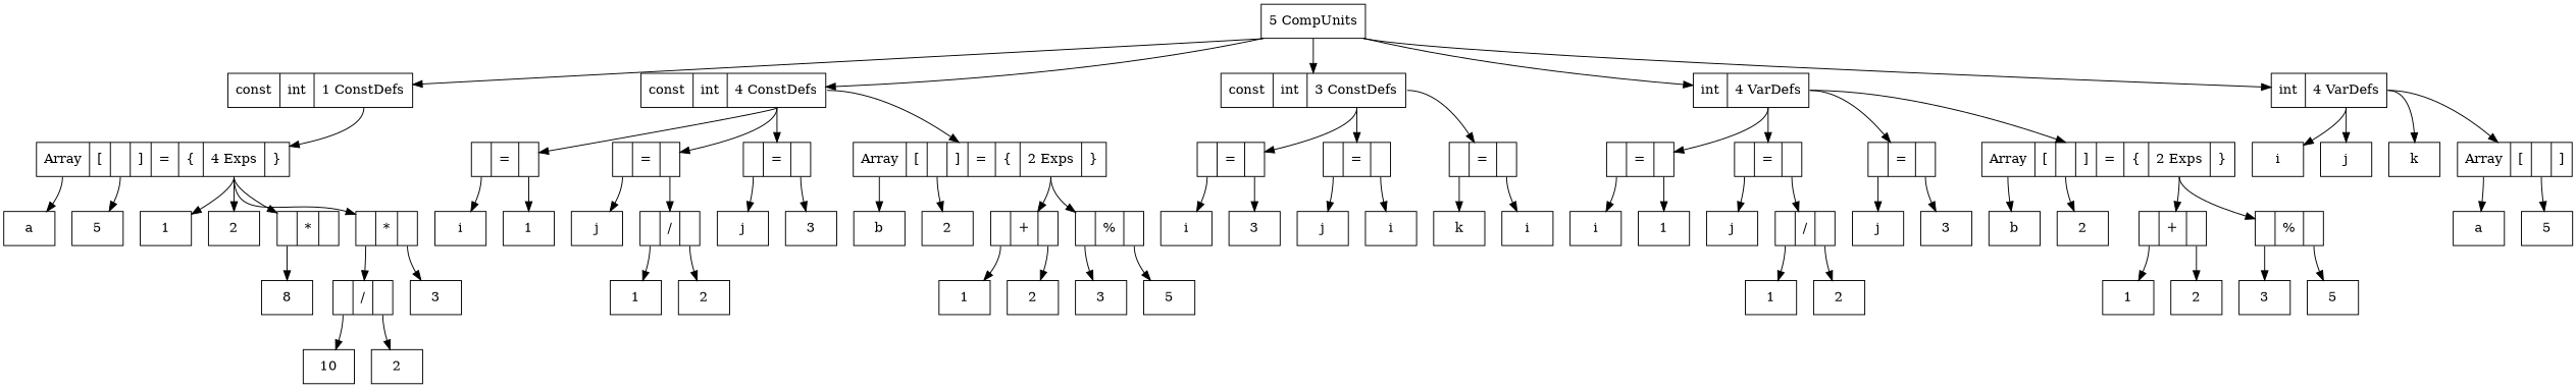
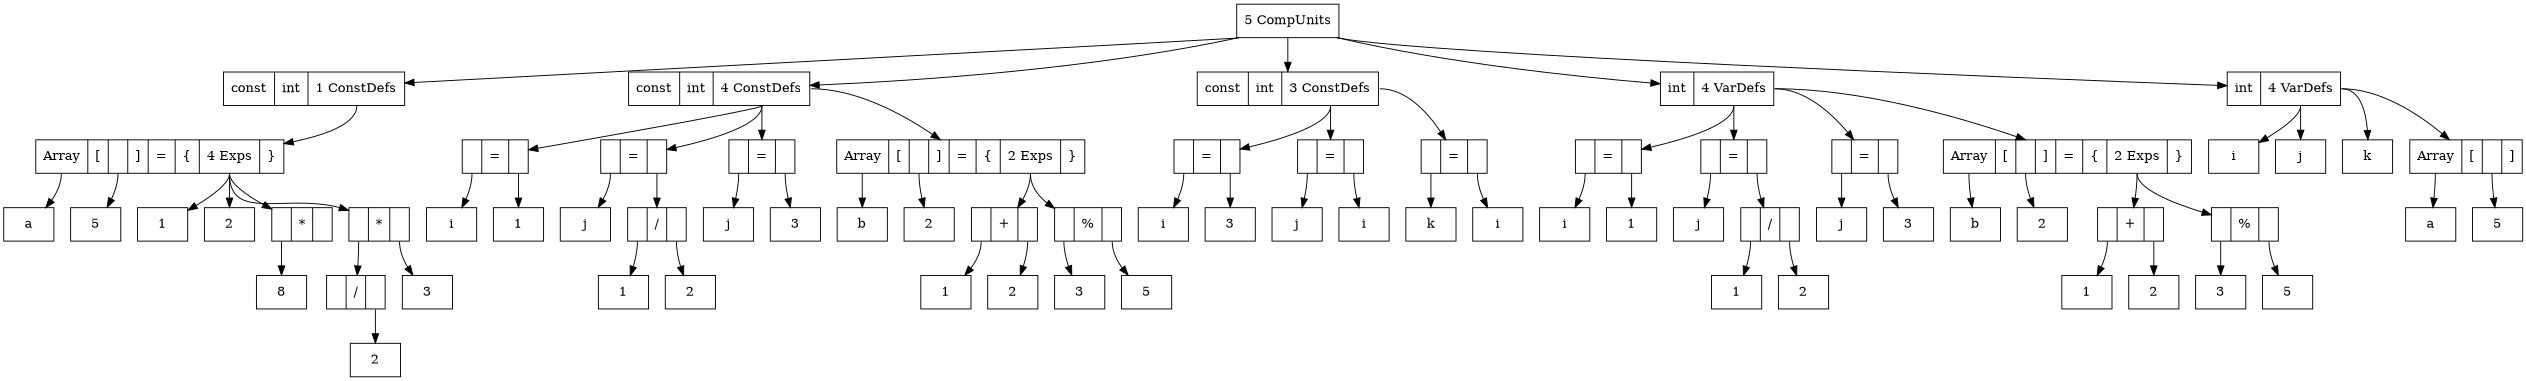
  digraph {
    node [shape=record]
    edge [tailport=2]
    n1 [label="<0> 5 CompUnits"]
    n2 [label="<0> const|<1> int|<2> 1 ConstDefs"]
    n3 [label="<0> const|<1> int|<2> 4 ConstDefs"]
    n4 [label="<0> const|<1> int|<2> 3 ConstDefs"]
    n5 [label="<0> int|<1> 4 VarDefs"]
    n6 [label="<0> int|<1> 4 VarDefs"]
    n7 [label="<0> Array|<1> [|<2>  |<3> ]|<4> =|<5> \{|<6> 4 Exps|<7> \}"]
    n8 [label="<0>  |<1> =|<2>  "]
    n9 [label="<0>  |<1> =|<2>  "]
    n10 [label="<0>  |<1> =|<2>  "]
    n11 [label="<0> Array|<1> [|<2>  |<3> ]|<4> =|<5> \{|<6> 2 Exps|<7> \}"]
    n12 [label="<0>  |<1> =|<2>  "]
    n13 [label="<0>  |<1> =|<2>  "]
    n14 [label="<0>  |<1> =|<2>  "]
    n15 [label="<0>  |<1> =|<2>  "]
    n16 [label="<0>  |<1> =|<2>  "]
    n17 [label="<0>  |<1> =|<2>  "]
    n18 [label="<0> Array|<1> [|<2>  |<3> ]|<4> =|<5> \{|<6> 2 Exps|<7> \}"]
    n19 [label="<0> i"]
    n20 [label="<0> j"]
    n21 [label="<0> k"]
    n22 [label="<0> Array|<1> [|<2>  |<3> ]"]
    n23 [label="<0> a"]
    n24 [label="<0> 5"]
    n25 [label="<0> 1"]
    n26 [label="<0> 2"]
    n27 [label="<0>  |<1> *|<2>  "]
    n28 [label="<0>  |<1> *|<2>  "]
    n29 [label="<0> 8"]
    n30 [label="<0>  |<1> /|<2>  "]
    n31 [label="<0> 3"]
-   n32 [label="<0> 10"]
    n33 [label="<0> 2"]
    n34 [label="<0> i"]
    n35 [label="<0> 1"]
    n36 [label="<0> j"]
    n37 [label="<0>  |<1> /|<2>  "]
    n38 [label="<0> j"]
    n39 [label="<0> 3"]
    n40 [label="<0> b"]
    n41 [label="<0> 2"]
    n42 [label="<0>  |<1> +|<2>  "]
    n43 [label="<0>  |<1> %|<2>  "]
    n44 [label="<0> 1"]
    n45 [label="<0> 2"]
    n46 [label="<0> 1"]
    n47 [label="<0> 2"]
    n48 [label="<0> 3"]
    n49 [label="<0> 5"]
    n50 [label="<0> i"]
    n51 [label="<0> 3"]
    n52 [label="<0> j"]
    n53 [label="<0> i"]
    n54 [label="<0> k"]
    n55 [label="<0> i"]
    n56 [label="<0> i"]
    n57 [label="<0> 1"]
    n58 [label="<0> j"]
    n59 [label="<0>  |<1> /|<2>  "]
    n60 [label="<0> j"]
    n61 [label="<0> 3"]
    n62 [label="<0> b"]
    n63 [label="<0> 2"]
    n64 [label="<0>  |<1> +|<2>  "]
    n65 [label="<0>  |<1> %|<2>  "]
    n66 [label="<0> 1"]
    n67 [label="<0> 2"]
    n68 [label="<0> 1"]
    n69 [label="<0> 2"]
    n70 [label="<0> 3"]
    n71 [label="<0> 5"]
    n72 [label="<0> a"]
    n73 [label="<0> 5"]
    n1 -> n2 [tailport=0]
    n1 -> n3 [tailport=0]
    n1 -> n4 [tailport=0]
    n1 -> n5 [tailport=0]
    n1 -> n6 [tailport=0]
    n2 -> n7
    n3 -> n8
    n3 -> n9
    n3 -> n10
    n3 -> n11
    n4 -> n12
    n4 -> n13
    n4 -> n14
    n5 -> n15 [tailport=1]
    n5 -> n16 [tailport=1]
    n5 -> n17 [tailport=1]
    n5 -> n18 [tailport=1]
    n6 -> n19 [tailport=1]
    n6 -> n20 [tailport=1]
    n6 -> n21 [tailport=1]
    n6 -> n22 [tailport=1]
    n7 -> n23 [tailport=0]
    n7 -> n24
    n7 -> n25 [tailport=6]
    n7 -> n26 [tailport=6]
    n7 -> n27 [tailport=6]
    n7 -> n28 [tailport=6]
    n8 -> n34 [tailport=0]
    n8 -> n35
    n9 -> n36 [tailport=0]
    n9 -> n37
    n10 -> n38 [tailport=0]
    n10 -> n39
    n11 -> n40 [tailport=0]
    n11 -> n41
    n11 -> n42 [tailport=6]
    n11 -> n43 [tailport=6]
    n12 -> n50 [tailport=0]
    n12 -> n51
    n13 -> n52 [tailport=0]
    n13 -> n53
    n14 -> n54 [tailport=0]
    n14 -> n55
    n15 -> n56 [tailport=0]
    n15 -> n57
    n16 -> n58 [tailport=0]
    n16 -> n59
    n17 -> n60 [tailport=0]
    n17 -> n61
    n18 -> n62 [tailport=0]
    n18 -> n63
    n18 -> n64 [tailport=6]
    n18 -> n65 [tailport=6]
    n22 -> n72 [tailport=0]
    n22 -> n73
    n27 -> n29 [tailport=0]
    n28 -> n30 [tailport=0]
    n28 -> n31
-   n30 -> n32 [tailport=0]
    n30 -> n33
    n37 -> n44 [tailport=0]
    n37 -> n45
    n42 -> n46 [tailport=0]
    n42 -> n47
    n43 -> n48 [tailport=0]
    n43 -> n49
    n59 -> n66 [tailport=0]
    n59 -> n67
    n64 -> n68 [tailport=0]
    n64 -> n69
    n65 -> n70 [tailport=0]
    n65 -> n71
  }
